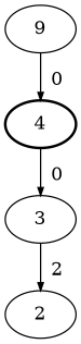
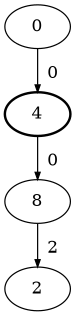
  digraph {
    edge [arrowsize=0.6 headlabel=0 labelangle=-40 labeldistance=2.0]
    4 [penwidth=2]
-   3
-   0 [label=9]
+   3 [label=8]
+   0
    2
    4 -> 3
    3 -> 2 [headlabel=2]
    0 -> 4
  }
